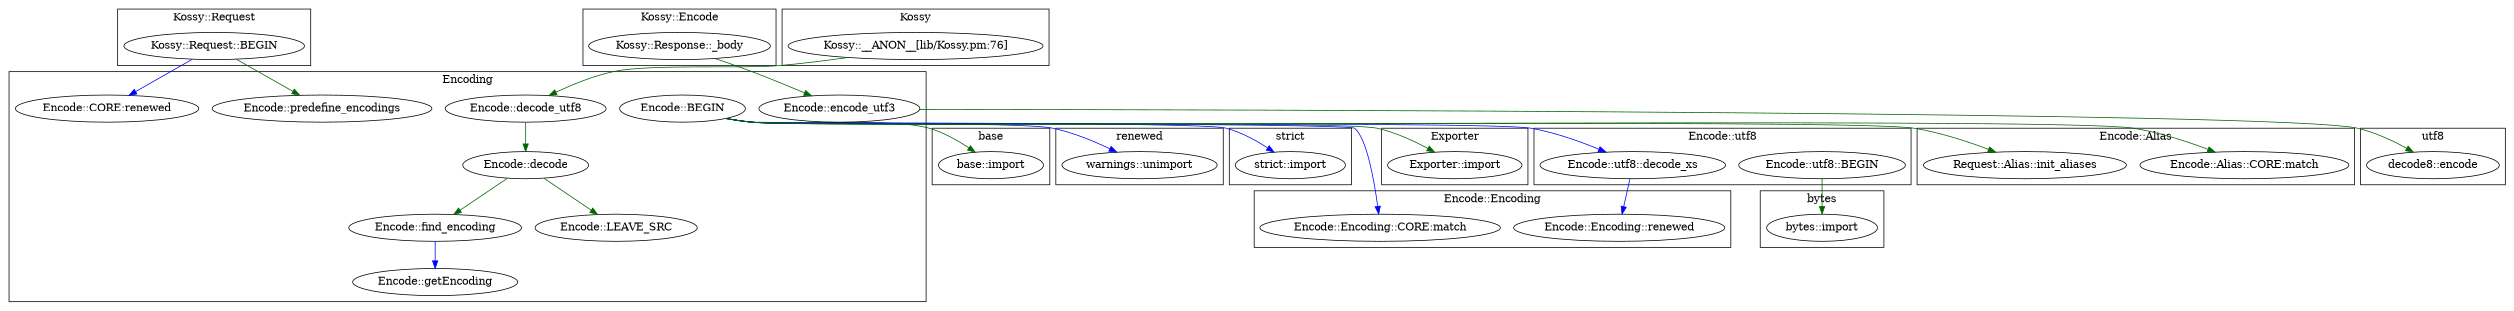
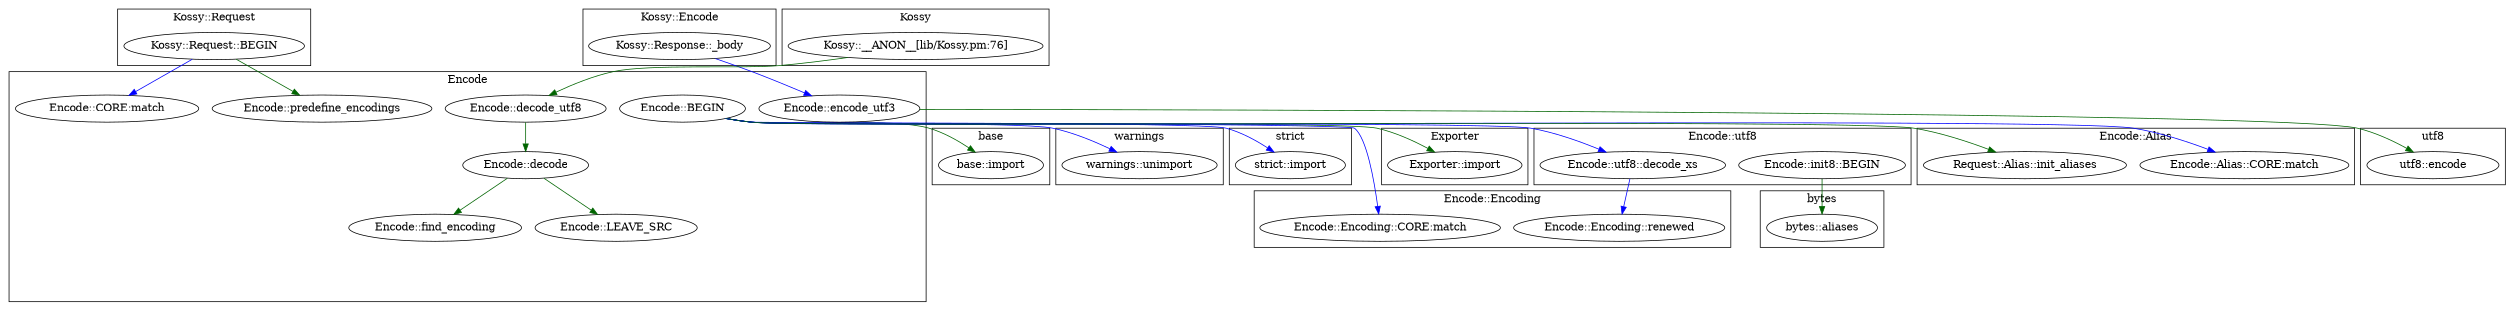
  digraph {
    edge [color=darkgreen]
    "Encode::BEGIN"
-   "Encode::CORE:match" [label="Encode::CORE:renewed"]
+   "Encode::CORE:match"
    "Encode::predefine_encodings"
    n4 [label="Encode::encode_utf3"]
    "Encode::decode"
    "Encode::decode_utf8"
    "Encode::find_encoding"
-   "Encode::getEncoding"
    "Encode::LEAVE_SRC"
    "base::import"
    "Kossy::Request::BEGIN"
    "warnings::unimport"
    "strict::import"
    "Encode::Encoding::CORE:match"
    "Encode::Encoding::renewed"
-   "bytes::import"
+   "bytes::import" [label="bytes::aliases"]
    "Exporter::import"
-   "utf8::encode" [label="decode8::encode"]
+   "utf8::encode"
    "Kossy::Response::_body"
-   "Encode::utf8::BEGIN"
+   "Encode::utf8::BEGIN" [label="Encode::init8::BEGIN"]
    "Encode::utf8::decode_xs"
    "Encode::Alias::CORE:match"
    n23 [label="Request::Alias::init_aliases"]
    "Kossy::__ANON__[lib/Kossy.pm:76]"
    subgraph cluster_1 {
-     label=Encoding
+     label=Encode
      "Encode::BEGIN"
      "Encode::CORE:match"
      "Encode::predefine_encodings"
      n4
      "Encode::decode"
      "Encode::decode_utf8"
      "Encode::find_encoding"
-     "Encode::getEncoding"
      "Encode::LEAVE_SRC"
    }
    subgraph cluster_2 {
      label=base
      "base::import"
    }
    subgraph cluster_3 {
      label="Kossy::Request"
      "Kossy::Request::BEGIN"
    }
    subgraph cluster_4 {
-     label=renewed
+     label=warnings
      "warnings::unimport"
    }
    subgraph cluster_5 {
      label="strict"
      "strict::import"
    }
    subgraph cluster_6 {
      label="Encode::Encoding"
      "Encode::Encoding::CORE:match"
      "Encode::Encoding::renewed"
    }
    subgraph cluster_7 {
      label=bytes
      "bytes::import"
    }
    subgraph cluster_8 {
      label=Exporter
      "Exporter::import"
    }
    subgraph cluster_9 {
      label=utf8
      "utf8::encode"
    }
    subgraph cluster_10 {
      label="Kossy::Encode"
      "Kossy::Response::_body"
    }
    subgraph cluster_11 {
      label="Encode::utf8"
      "Encode::utf8::BEGIN"
      "Encode::utf8::decode_xs"
    }
    subgraph cluster_12 {
      label="Encode::Alias"
      "Encode::Alias::CORE:match"
      n23
    }
    subgraph cluster_13 {
      label=Kossy
      "Kossy::__ANON__[lib/Kossy.pm:76]"
    }
    "Encode::BEGIN" -> "base::import"
    "Encode::BEGIN" -> "warnings::unimport" [color=blue]
    "Encode::BEGIN" -> "strict::import" [color=blue]
    "Encode::BEGIN" -> "Encode::Encoding::CORE:match" [color=blue]
    "Encode::BEGIN" -> "Exporter::import"
    "Encode::BEGIN" -> "Encode::utf8::decode_xs" [color=blue]
-   "Encode::BEGIN" -> "Encode::Alias::CORE:match"
+   "Encode::BEGIN" -> "Encode::Alias::CORE:match" [color=blue]
    "Encode::BEGIN" -> n23
    n4 -> "utf8::encode"
    "Encode::decode" -> "Encode::find_encoding"
    "Encode::decode" -> "Encode::LEAVE_SRC"
    "Encode::decode_utf8" -> "Encode::decode"
-   "Encode::find_encoding" -> "Encode::getEncoding" [color=blue]
    "Kossy::Request::BEGIN" -> "Encode::CORE:match" [color=blue]
    "Kossy::Request::BEGIN" -> "Encode::predefine_encodings"
-   "Kossy::Response::_body" -> n4
+   "Kossy::Response::_body" -> n4 [color=blue]
    "Encode::utf8::BEGIN" -> "bytes::import"
    "Encode::utf8::decode_xs" -> "Encode::Encoding::renewed" [color=blue]
    "Kossy::__ANON__[lib/Kossy.pm:76]" -> "Encode::decode_utf8"
  }
